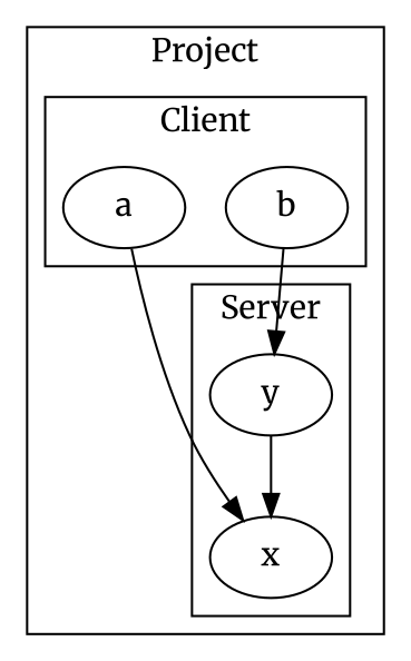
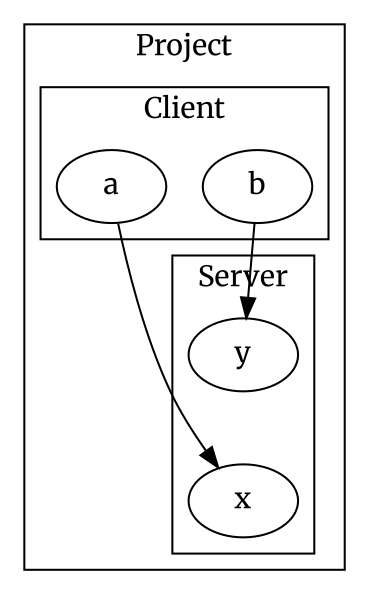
  digraph {
    fontname=Merriweather
    node [fontname=Merriweather]
    edge [fontname=Merriweather]
    a
    b
    y
    x
    subgraph cluster_1 {
      label=Project
      subgraph cluster_2 {
        label=Client
        a
        b
      }
      subgraph cluster_3 {
        label=Server
        y
        x
      }
    }
    a -> x
    b -> y
-   y -> x
  }
